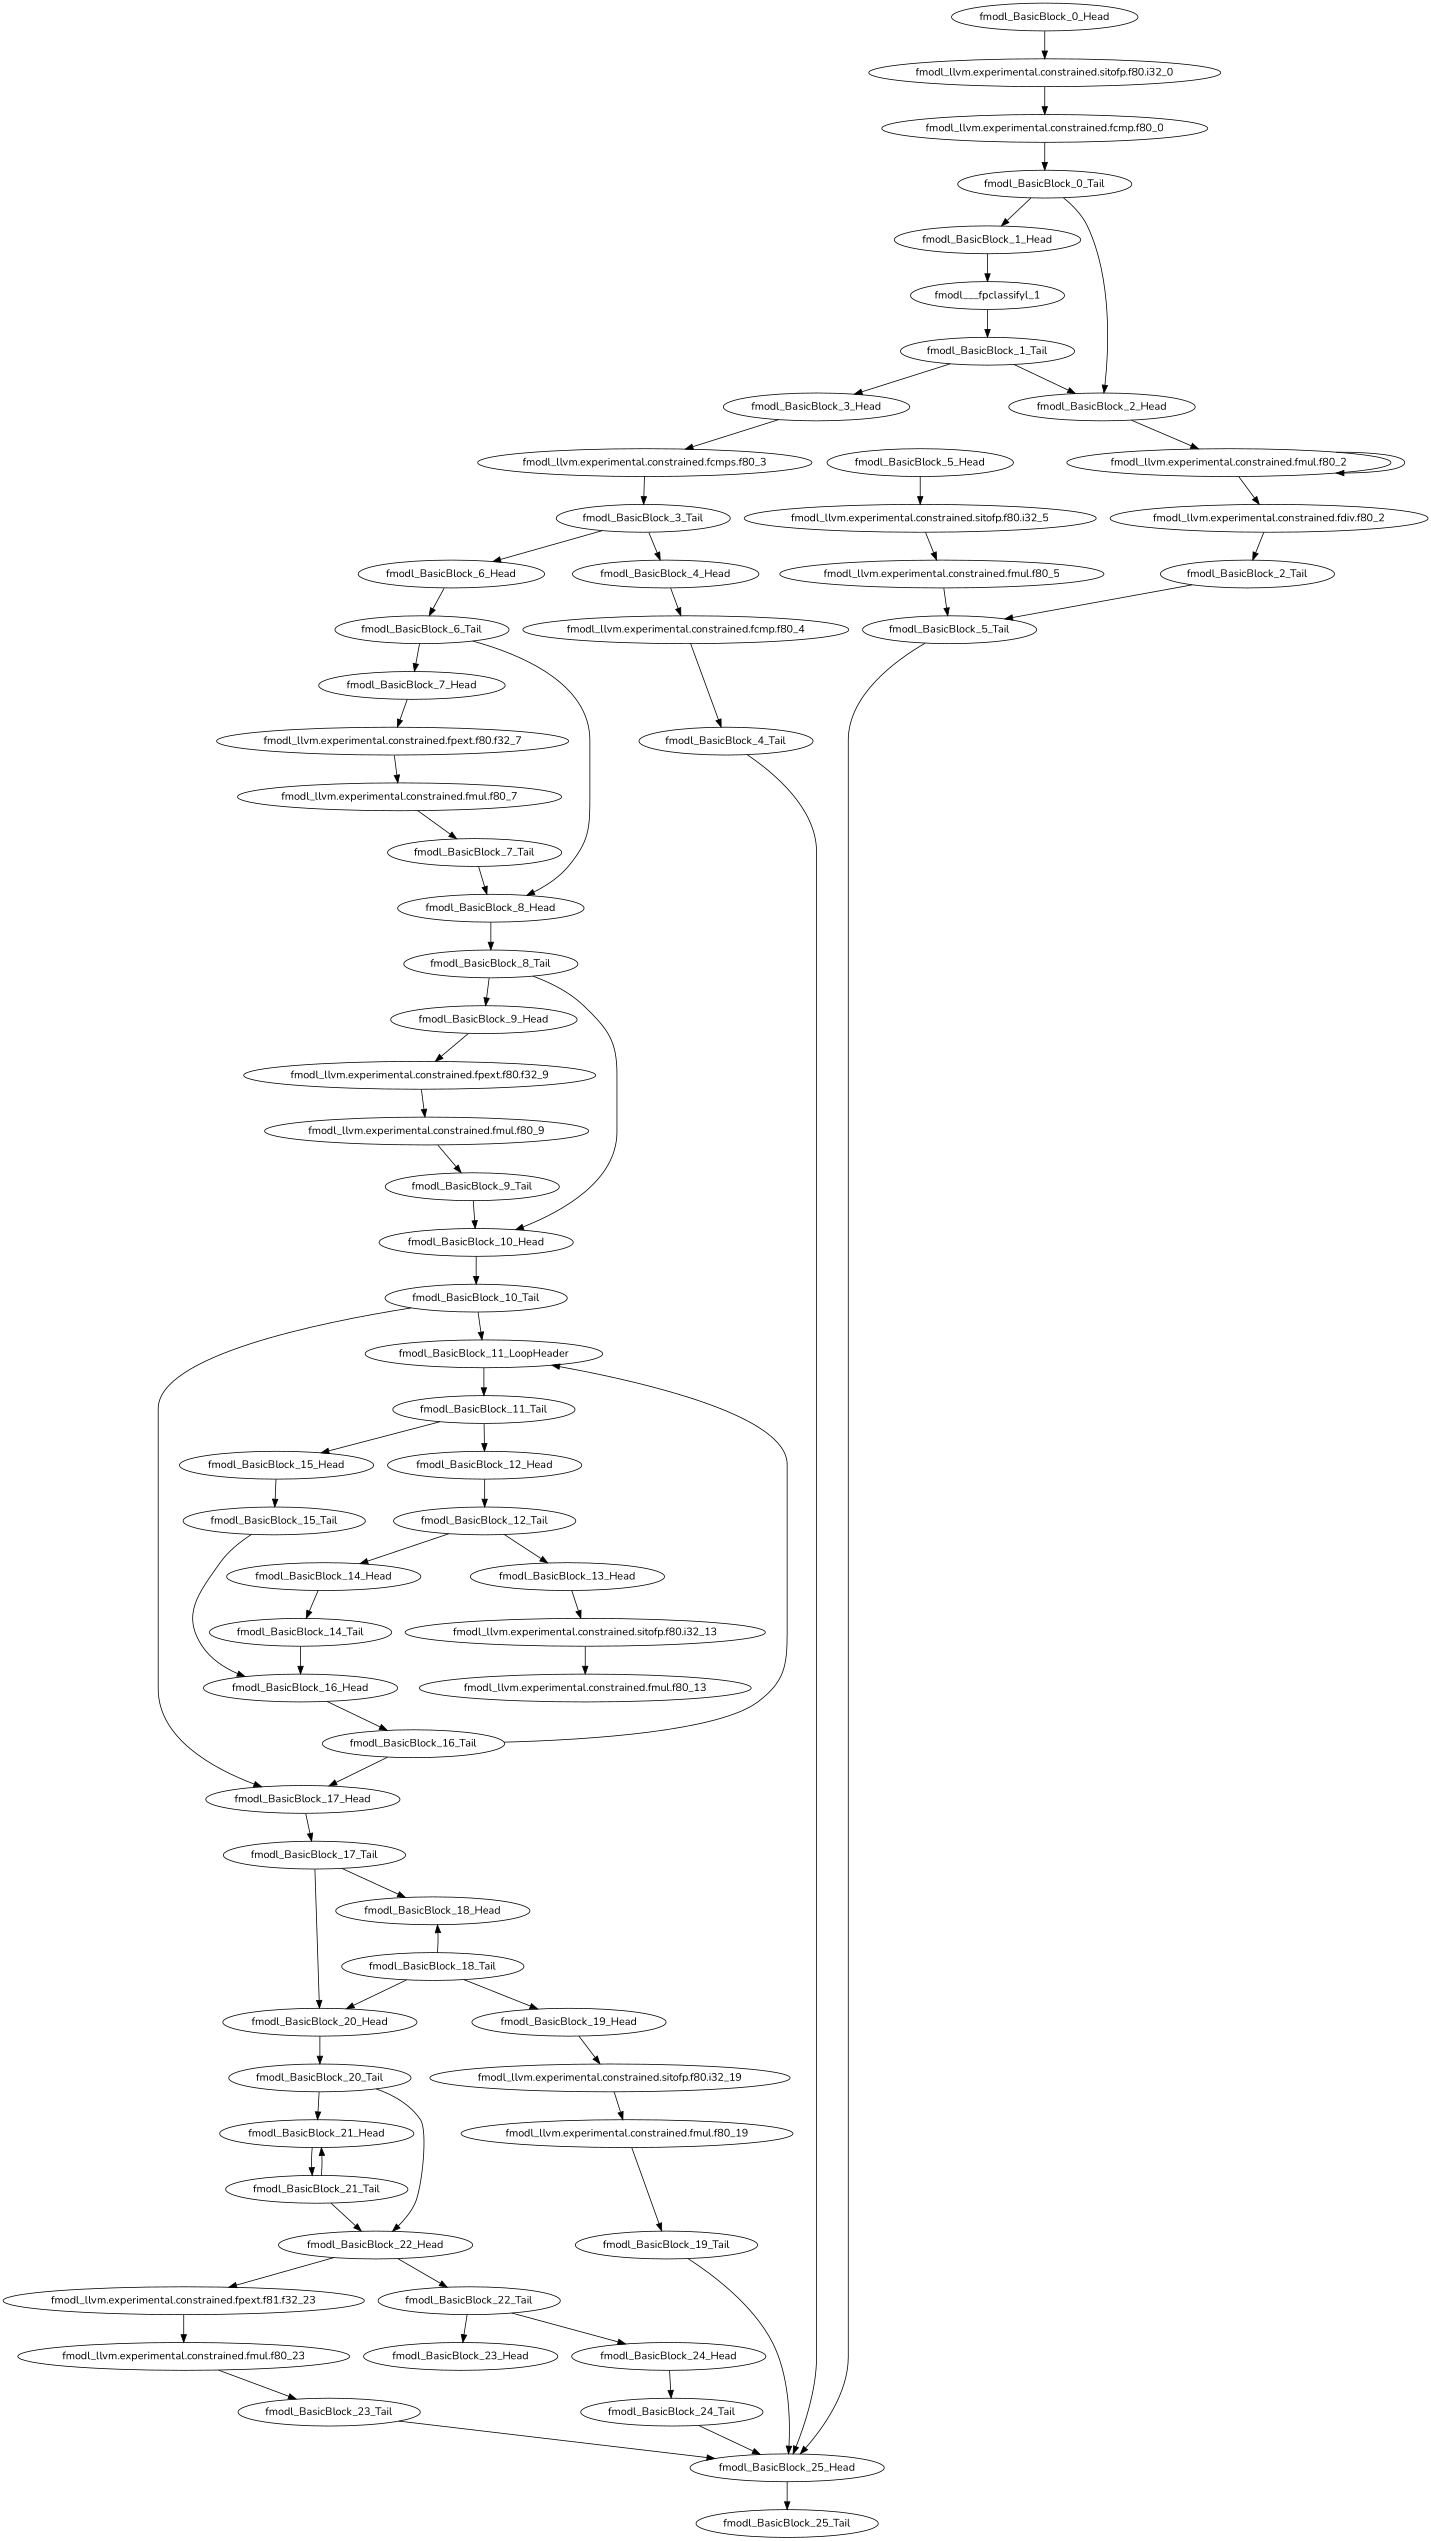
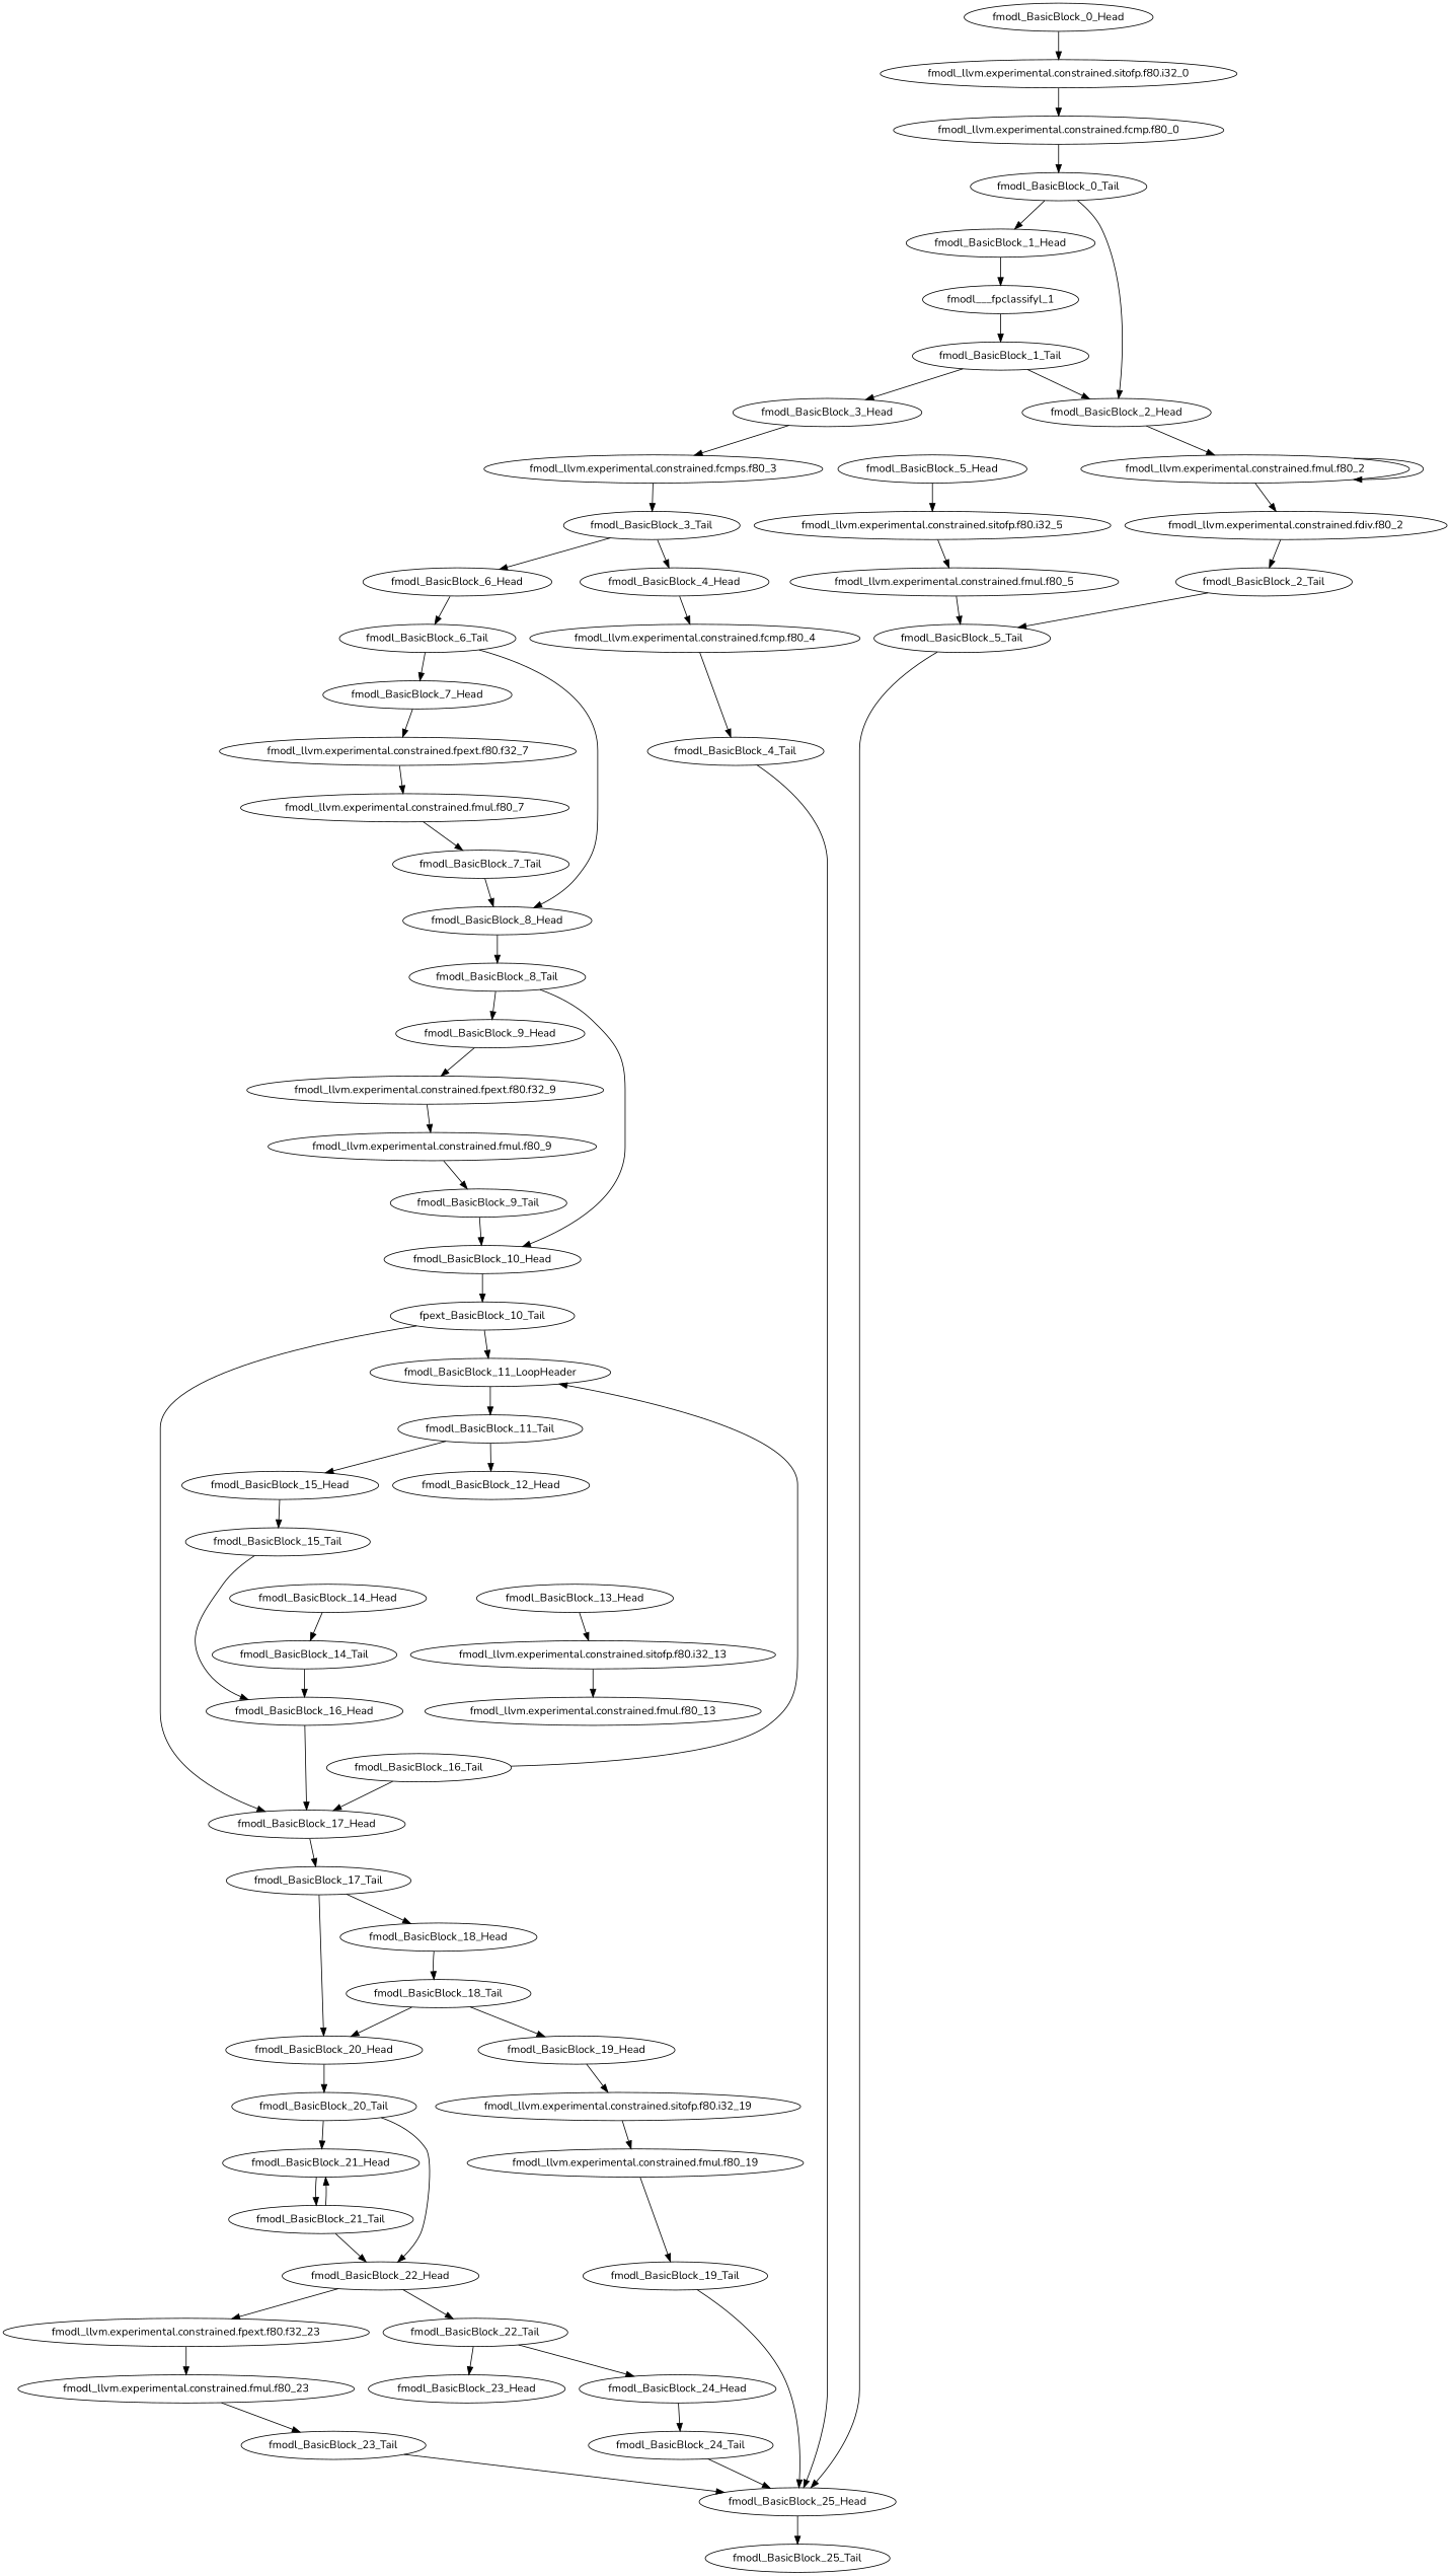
  digraph {
    fontname=Nunito
    node [fontname=Nunito]
    edge [fontname=Nunito]
    fmodl_BasicBlock_1_Head
    fmodl___fpclassifyl_1
    fmodl_BasicBlock_1_Tail
    fmodl_BasicBlock_3_Head
    fmodl_BasicBlock_2_Head
    fmodl_BasicBlock_25_Head
    fmodl_BasicBlock_25_Tail
    fmodl_BasicBlock_10_Head
-   fmodl_BasicBlock_10_Tail
+   fmodl_BasicBlock_10_Tail [label=fpext_BasicBlock_10_Tail]
    fmodl_BasicBlock_11_LoopHeader
    fmodl_BasicBlock_17_Head
    fmodl_BasicBlock_11_Tail
    fmodl_BasicBlock_17_Tail
    "fmodl_llvm.experimental.constrained.fmul.f80_9"
    fmodl_BasicBlock_9_Tail
    "fmodl_llvm.experimental.constrained.fcmps.f80_3"
    fmodl_BasicBlock_3_Tail
    fmodl_BasicBlock_6_Head
    fmodl_BasicBlock_4_Head
    fmodl_BasicBlock_13_Head
    "fmodl_llvm.experimental.constrained.sitofp.f80.i32_13"
    "fmodl_llvm.experimental.constrained.fmul.f80_13"
    fmodl_BasicBlock_15_Head
    fmodl_BasicBlock_12_Head
    fmodl_BasicBlock_20_Head
    fmodl_BasicBlock_18_Head
    fmodl_BasicBlock_14_Head
    fmodl_BasicBlock_14_Tail
    fmodl_BasicBlock_16_Head
    fmodl_BasicBlock_16_Tail
    "fmodl_llvm.experimental.constrained.fmul.f80_23"
    fmodl_BasicBlock_23_Tail
    "fmodl_llvm.experimental.constrained.sitofp.f80.i32_19"
    "fmodl_llvm.experimental.constrained.fmul.f80_19"
    fmodl_BasicBlock_19_Tail
    fmodl_BasicBlock_15_Tail
    fmodl_BasicBlock_21_Tail
    fmodl_BasicBlock_22_Head
    fmodl_BasicBlock_21_Head
    fmodl_BasicBlock_22_Tail
-   "fmodl_llvm.experimental.constrained.fpext.f80.f32_23" [label="fmodl_llvm.experimental.constrained.fpext.f81.f32_23"]
+   "fmodl_llvm.experimental.constrained.fpext.f80.f32_23"
    fmodl_BasicBlock_24_Head
    fmodl_BasicBlock_23_Head
    fmodl_BasicBlock_24_Tail
    fmodl_BasicBlock_8_Head
    fmodl_BasicBlock_8_Tail
    fmodl_BasicBlock_9_Head
    "fmodl_llvm.experimental.constrained.fpext.f80.f32_9"
    "fmodl_llvm.experimental.constrained.sitofp.f80.i32_0"
    "fmodl_llvm.experimental.constrained.fcmp.f80_0"
    fmodl_BasicBlock_0_Tail
    fmodl_BasicBlock_19_Head
-   fmodl_BasicBlock_12_Tail
    "fmodl_llvm.experimental.constrained.fmul.f80_7"
    fmodl_BasicBlock_7_Tail
    fmodl_BasicBlock_20_Tail
    fmodl_BasicBlock_0_Head
    "fmodl_llvm.experimental.constrained.fmul.f80_2"
    fmodl_BasicBlock_7_Head
    "fmodl_llvm.experimental.constrained.fpext.f80.f32_7"
    fmodl_BasicBlock_4_Tail
    fmodl_BasicBlock_5_Head
    "fmodl_llvm.experimental.constrained.sitofp.f80.i32_5"
    "fmodl_llvm.experimental.constrained.fmul.f80_5"
    "fmodl_llvm.experimental.constrained.fdiv.f80_2"
    fmodl_BasicBlock_2_Tail
    fmodl_BasicBlock_5_Tail
    fmodl_BasicBlock_6_Tail
    "fmodl_llvm.experimental.constrained.fcmp.f80_4"
    fmodl_BasicBlock_18_Tail
    fmodl_BasicBlock_1_Head -> fmodl___fpclassifyl_1
    fmodl___fpclassifyl_1 -> fmodl_BasicBlock_1_Tail
    fmodl_BasicBlock_1_Tail -> fmodl_BasicBlock_3_Head
    fmodl_BasicBlock_1_Tail -> fmodl_BasicBlock_2_Head
    fmodl_BasicBlock_3_Head -> "fmodl_llvm.experimental.constrained.fcmps.f80_3"
    fmodl_BasicBlock_2_Head -> "fmodl_llvm.experimental.constrained.fmul.f80_2"
    fmodl_BasicBlock_25_Head -> fmodl_BasicBlock_25_Tail
    fmodl_BasicBlock_10_Head -> fmodl_BasicBlock_10_Tail
    fmodl_BasicBlock_10_Tail -> fmodl_BasicBlock_11_LoopHeader
    fmodl_BasicBlock_10_Tail -> fmodl_BasicBlock_17_Head
    fmodl_BasicBlock_11_LoopHeader -> fmodl_BasicBlock_11_Tail
    fmodl_BasicBlock_17_Head -> fmodl_BasicBlock_17_Tail
    fmodl_BasicBlock_11_Tail -> fmodl_BasicBlock_15_Head
    fmodl_BasicBlock_11_Tail -> fmodl_BasicBlock_12_Head
    fmodl_BasicBlock_17_Tail -> fmodl_BasicBlock_20_Head
    fmodl_BasicBlock_17_Tail -> fmodl_BasicBlock_18_Head
    "fmodl_llvm.experimental.constrained.fmul.f80_9" -> fmodl_BasicBlock_9_Tail
    fmodl_BasicBlock_9_Tail -> fmodl_BasicBlock_10_Head
    "fmodl_llvm.experimental.constrained.fcmps.f80_3" -> fmodl_BasicBlock_3_Tail
    fmodl_BasicBlock_3_Tail -> fmodl_BasicBlock_6_Head
    fmodl_BasicBlock_3_Tail -> fmodl_BasicBlock_4_Head
    fmodl_BasicBlock_6_Head -> fmodl_BasicBlock_6_Tail
    fmodl_BasicBlock_4_Head -> "fmodl_llvm.experimental.constrained.fcmp.f80_4"
    fmodl_BasicBlock_13_Head -> "fmodl_llvm.experimental.constrained.sitofp.f80.i32_13"
    "fmodl_llvm.experimental.constrained.sitofp.f80.i32_13" -> "fmodl_llvm.experimental.constrained.fmul.f80_13"
    fmodl_BasicBlock_15_Head -> fmodl_BasicBlock_15_Tail
-   fmodl_BasicBlock_12_Head -> fmodl_BasicBlock_12_Tail
    fmodl_BasicBlock_20_Head -> fmodl_BasicBlock_20_Tail
-   fmodl_BasicBlock_18_Tail -> fmodl_BasicBlock_18_Head
+   fmodl_BasicBlock_18_Head -> fmodl_BasicBlock_18_Tail
    fmodl_BasicBlock_14_Head -> fmodl_BasicBlock_14_Tail
    fmodl_BasicBlock_14_Tail -> fmodl_BasicBlock_16_Head
-   fmodl_BasicBlock_16_Head -> fmodl_BasicBlock_16_Tail
+   fmodl_BasicBlock_16_Head -> fmodl_BasicBlock_17_Head
    fmodl_BasicBlock_16_Tail -> fmodl_BasicBlock_11_LoopHeader
    fmodl_BasicBlock_16_Tail -> fmodl_BasicBlock_17_Head
    "fmodl_llvm.experimental.constrained.fmul.f80_23" -> fmodl_BasicBlock_23_Tail
    fmodl_BasicBlock_23_Tail -> fmodl_BasicBlock_25_Head
    "fmodl_llvm.experimental.constrained.sitofp.f80.i32_19" -> "fmodl_llvm.experimental.constrained.fmul.f80_19"
    "fmodl_llvm.experimental.constrained.fmul.f80_19" -> fmodl_BasicBlock_19_Tail
    fmodl_BasicBlock_19_Tail -> fmodl_BasicBlock_25_Head
    fmodl_BasicBlock_15_Tail -> fmodl_BasicBlock_16_Head
    fmodl_BasicBlock_21_Tail -> fmodl_BasicBlock_22_Head
    fmodl_BasicBlock_21_Tail -> fmodl_BasicBlock_21_Head
    fmodl_BasicBlock_22_Head -> fmodl_BasicBlock_22_Tail
    fmodl_BasicBlock_22_Head -> "fmodl_llvm.experimental.constrained.fpext.f80.f32_23"
    fmodl_BasicBlock_21_Head -> fmodl_BasicBlock_21_Tail
    fmodl_BasicBlock_22_Tail -> fmodl_BasicBlock_24_Head
    fmodl_BasicBlock_22_Tail -> fmodl_BasicBlock_23_Head
    "fmodl_llvm.experimental.constrained.fpext.f80.f32_23" -> "fmodl_llvm.experimental.constrained.fmul.f80_23"
    fmodl_BasicBlock_24_Head -> fmodl_BasicBlock_24_Tail
    fmodl_BasicBlock_24_Tail -> fmodl_BasicBlock_25_Head
    fmodl_BasicBlock_8_Head -> fmodl_BasicBlock_8_Tail
    fmodl_BasicBlock_8_Tail -> fmodl_BasicBlock_10_Head
    fmodl_BasicBlock_8_Tail -> fmodl_BasicBlock_9_Head
    fmodl_BasicBlock_9_Head -> "fmodl_llvm.experimental.constrained.fpext.f80.f32_9"
    "fmodl_llvm.experimental.constrained.fpext.f80.f32_9" -> "fmodl_llvm.experimental.constrained.fmul.f80_9"
    "fmodl_llvm.experimental.constrained.sitofp.f80.i32_0" -> "fmodl_llvm.experimental.constrained.fcmp.f80_0"
    "fmodl_llvm.experimental.constrained.fcmp.f80_0" -> fmodl_BasicBlock_0_Tail
    fmodl_BasicBlock_0_Tail -> fmodl_BasicBlock_1_Head
    fmodl_BasicBlock_0_Tail -> fmodl_BasicBlock_2_Head
    fmodl_BasicBlock_19_Head -> "fmodl_llvm.experimental.constrained.sitofp.f80.i32_19"
-   fmodl_BasicBlock_12_Tail -> fmodl_BasicBlock_13_Head
-   fmodl_BasicBlock_12_Tail -> fmodl_BasicBlock_14_Head
    "fmodl_llvm.experimental.constrained.fmul.f80_7" -> fmodl_BasicBlock_7_Tail
    fmodl_BasicBlock_7_Tail -> fmodl_BasicBlock_8_Head
    fmodl_BasicBlock_20_Tail -> fmodl_BasicBlock_22_Head
    fmodl_BasicBlock_20_Tail -> fmodl_BasicBlock_21_Head
    fmodl_BasicBlock_0_Head -> "fmodl_llvm.experimental.constrained.sitofp.f80.i32_0"
    "fmodl_llvm.experimental.constrained.fmul.f80_2" -> "fmodl_llvm.experimental.constrained.fmul.f80_2"
    "fmodl_llvm.experimental.constrained.fmul.f80_2" -> "fmodl_llvm.experimental.constrained.fdiv.f80_2"
    fmodl_BasicBlock_7_Head -> "fmodl_llvm.experimental.constrained.fpext.f80.f32_7"
    "fmodl_llvm.experimental.constrained.fpext.f80.f32_7" -> "fmodl_llvm.experimental.constrained.fmul.f80_7"
    fmodl_BasicBlock_4_Tail -> fmodl_BasicBlock_25_Head
    fmodl_BasicBlock_5_Head -> "fmodl_llvm.experimental.constrained.sitofp.f80.i32_5"
    "fmodl_llvm.experimental.constrained.sitofp.f80.i32_5" -> "fmodl_llvm.experimental.constrained.fmul.f80_5"
    "fmodl_llvm.experimental.constrained.fmul.f80_5" -> fmodl_BasicBlock_5_Tail
    "fmodl_llvm.experimental.constrained.fdiv.f80_2" -> fmodl_BasicBlock_2_Tail
    fmodl_BasicBlock_2_Tail -> fmodl_BasicBlock_5_Tail
    fmodl_BasicBlock_5_Tail -> fmodl_BasicBlock_25_Head
    fmodl_BasicBlock_6_Tail -> fmodl_BasicBlock_8_Head
    fmodl_BasicBlock_6_Tail -> fmodl_BasicBlock_7_Head
    "fmodl_llvm.experimental.constrained.fcmp.f80_4" -> fmodl_BasicBlock_4_Tail
    fmodl_BasicBlock_18_Tail -> fmodl_BasicBlock_20_Head
    fmodl_BasicBlock_18_Tail -> fmodl_BasicBlock_19_Head
  }
